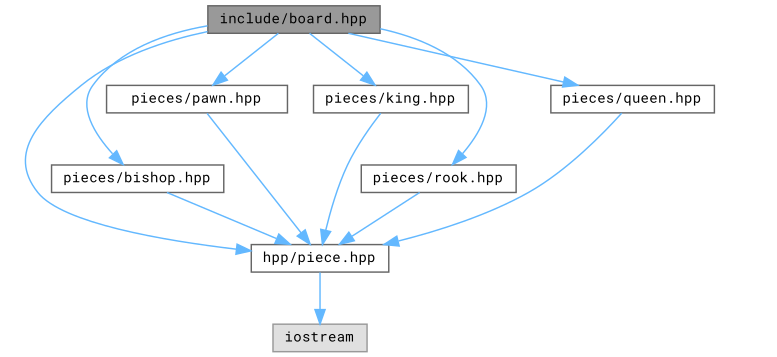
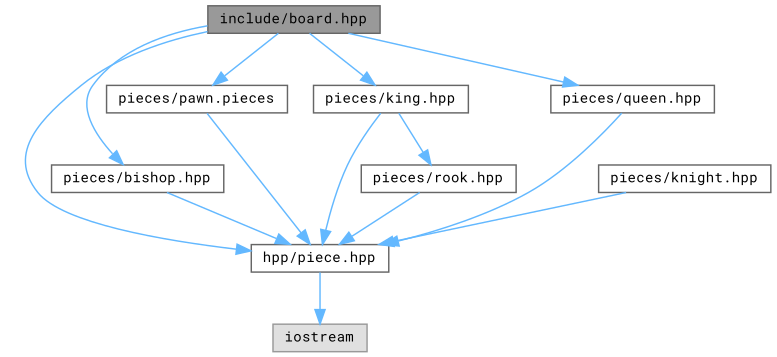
  digraph {
    fontname="Roboto Mono"
    node [color=grey40 fillcolor=white fontname="Roboto Mono" fontsize=10 shape=box style=filled]
    edge [color=steelblue1 fontname="Roboto Mono" fontsize=10 labelfontname=Helvetica labelfontsize=10 style=solid]
    n1 [color=gray40 fillcolor=grey60 fontcolor=black height=0.2 label="include/board.hpp" width=0.4]
    n2 [height=0.2 label="hpp/piece.hpp" width=0.4]
    n3 [height=0.2 label="pieces/bishop.hpp" width=0.4]
-   n4 [height=0.2 label="pieces/pawn.hpp" width=0.4]
+   n4 [height=0.2 label="pieces/pawn.pieces" width=0.4]
    n5 [height=0.2 label="pieces/king.hpp" width=0.4]
    n6 [height=0.2 label="pieces/queen.hpp" width=0.4]
    n7 [height=0.2 label="pieces/rook.hpp" width=0.4]
    n8 [color=grey60 fillcolor="#E0E0E0" height=0.2 label=iostream width=0.4]
+   n9 [height=0.2 label="pieces/knight.hpp" width=0.4]
    n1 -> n2
    n1 -> n3
    n1 -> n4
    n1 -> n5
    n1 -> n6
-   n1 -> n7
+   n5 -> n7
    n2 -> n8
    n3 -> n2
    n4 -> n2
    n5 -> n2
    n6 -> n2
    n7 -> n2
+   n9 -> n2
  }
